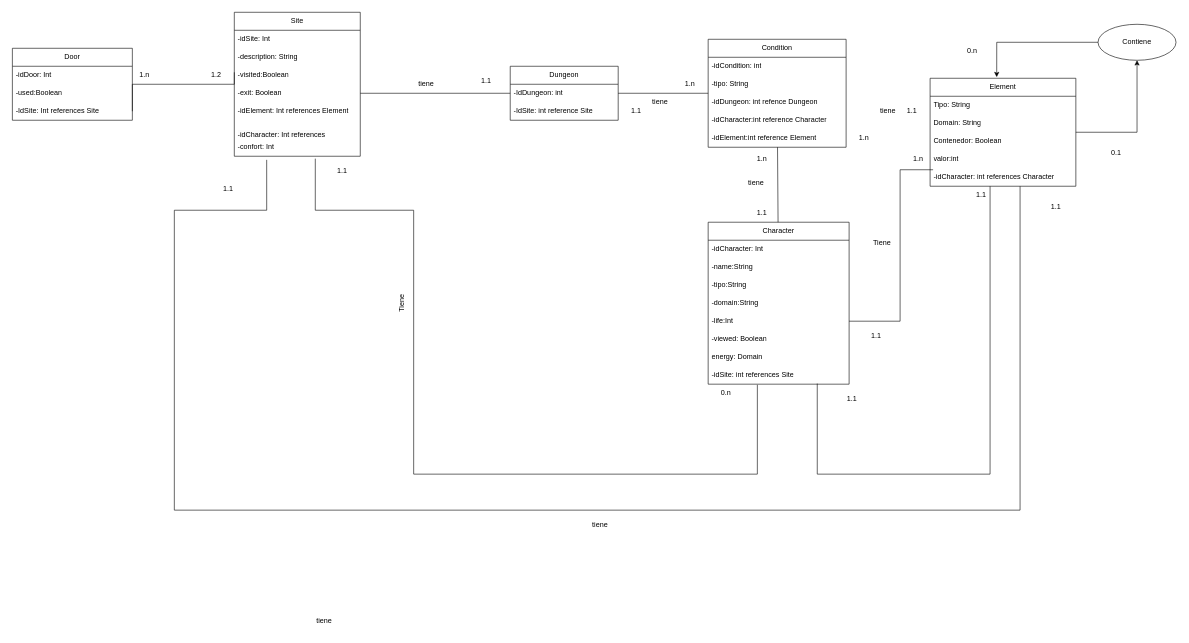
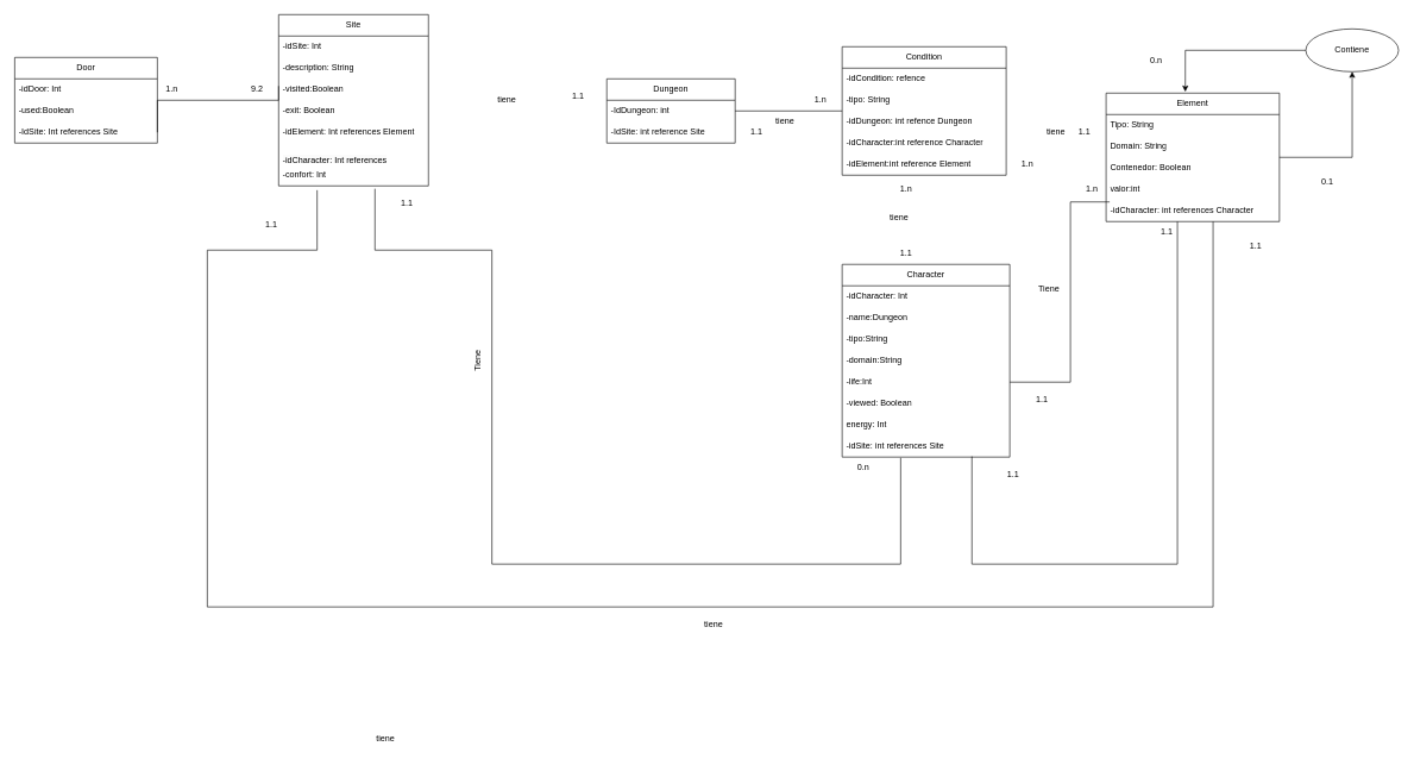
  <mxCell id="0" />
  <mxCell id="1" parent="0" />
  <mxCell id="2" style="edgeStyle=orthogonalEdgeStyle;rounded=0;orthogonalLoop=1;jettySize=auto;html=1;exitX=0;exitY=0.5;exitDx=0;exitDy=0;entryX=0.457;entryY=-0.011;entryDx=0;entryDy=0;entryPerimeter=0;" edge="1" parent="1" source="3" target="43"><mxGeometry relative="1" as="geometry"><mxPoint x="1650" y="70" as="targetPoint" /></mxGeometry></mxCell>
  <mxCell id="3" value="Contiene" style="ellipse;whiteSpace=wrap;html=1;" vertex="1" parent="1"><mxGeometry x="1830" y="40" width="130" height="60" as="geometry" /></mxCell>
  <mxCell id="4" value="" style="endArrow=none;html=1;rounded=0;edgeStyle=orthogonalEdgeStyle;entryX=0.5;entryY=1;entryDx=0;entryDy=0;exitX=0.774;exitY=0.967;exitDx=0;exitDy=0;exitPerimeter=0;" edge="1" parent="1" source="41"><mxGeometry width="50" height="50" relative="1" as="geometry"><mxPoint x="1610" y="765" as="sourcePoint" /><mxPoint x="1650" y="310" as="targetPoint" /><Array as="points"><mxPoint x="1362" y="790" /><mxPoint x="1650" y="790" /></Array></mxGeometry></mxCell>
  <mxCell id="5" value="1.1" style="text;html=1;strokeColor=none;fillColor=none;align=center;verticalAlign=middle;whiteSpace=wrap;rounded=0;" vertex="1" parent="1"><mxGeometry x="1390" y="650" width="60" height="30" as="geometry" /></mxCell>
  <mxCell id="6" value="1.1" style="text;html=1;align=center;verticalAlign=middle;resizable=0;points=[];autosize=1;strokeColor=none;fillColor=none;" vertex="1" parent="1"><mxGeometry x="1615" y="310" width="40" height="30" as="geometry" /></mxCell>
  <mxCell id="7" value="0.1" style="text;html=1;align=center;verticalAlign=middle;resizable=0;points=[];autosize=1;strokeColor=none;fillColor=none;" vertex="1" parent="1"><mxGeometry x="1840" y="240" width="40" height="30" as="geometry" /></mxCell>
  <mxCell id="8" value="0.n" style="text;html=1;align=center;verticalAlign=middle;resizable=0;points=[];autosize=1;strokeColor=none;fillColor=none;" vertex="1" parent="1"><mxGeometry x="1600" y="70" width="40" height="30" as="geometry" /></mxCell>
  <mxCell id="9" value="" style="endArrow=none;html=1;rounded=0;edgeStyle=orthogonalEdgeStyle;entryX=0;entryY=0.75;entryDx=0;entryDy=0;exitX=1;exitY=0.5;exitDx=0;exitDy=0;" edge="1" parent="1" source="38"><mxGeometry width="50" height="50" relative="1" as="geometry"><mxPoint x="1490" y="530" as="sourcePoint" /><mxPoint x="1555" y="282.5" as="targetPoint" /><Array as="points"><mxPoint x="1500" y="535" /><mxPoint x="1500" y="283" /></Array></mxGeometry></mxCell>
  <mxCell id="10" value="1.n" style="text;html=1;align=center;verticalAlign=middle;resizable=0;points=[];autosize=1;strokeColor=none;fillColor=none;" vertex="1" parent="1"><mxGeometry x="1510" y="250" width="40" height="30" as="geometry" /></mxCell>
  <mxCell id="11" value="1.1" style="text;html=1;align=center;verticalAlign=middle;resizable=0;points=[];autosize=1;strokeColor=none;fillColor=none;" vertex="1" parent="1"><mxGeometry x="1440" y="545" width="40" height="30" as="geometry" /></mxCell>
  <mxCell id="12" value="Tiene" style="text;html=1;strokeColor=none;fillColor=none;align=center;verticalAlign=middle;whiteSpace=wrap;rounded=0;" vertex="1" parent="1"><mxGeometry x="1440" y="390" width="60" height="30" as="geometry" /></mxCell>
  <mxCell id="13" value="" style="endArrow=none;html=1;rounded=0;edgeStyle=orthogonalEdgeStyle;entryX=0.643;entryY=1.133;entryDx=0;entryDy=0;entryPerimeter=0;exitX=0.349;exitY=1.033;exitDx=0;exitDy=0;exitPerimeter=0;" edge="1" parent="1" source="41" target="32"><mxGeometry width="50" height="50" relative="1" as="geometry"><mxPoint x="1108.95" y="785.34" as="sourcePoint" /><mxPoint x="689.34" y="419.7" as="targetPoint" /><Array as="points"><mxPoint x="1262" y="790" /><mxPoint x="689" y="790" /><mxPoint x="689" y="350" /><mxPoint x="525" y="350" /></Array></mxGeometry></mxCell>
  <mxCell id="14" value="1.1" style="text;html=1;strokeColor=none;fillColor=none;align=center;verticalAlign=middle;whiteSpace=wrap;rounded=0;" vertex="1" parent="1"><mxGeometry x="540" y="270" width="60" height="30" as="geometry" /></mxCell>
  <mxCell id="15" value="0.n" style="text;html=1;strokeColor=none;fillColor=none;align=center;verticalAlign=middle;whiteSpace=wrap;rounded=0;" vertex="1" parent="1"><mxGeometry x="1180" y="640" width="60" height="30" as="geometry" /></mxCell>
  <mxCell id="16" value="Tiene" style="text;html=1;strokeColor=none;fillColor=none;align=center;verticalAlign=middle;whiteSpace=wrap;rounded=0;rotation=-90;" vertex="1" parent="1"><mxGeometry x="640" y="490" width="60" height="30" as="geometry" /></mxCell>
  <mxCell id="17" value="" style="endArrow=none;html=1;rounded=0;edgeStyle=orthogonalEdgeStyle;exitX=0;exitY=0.335;exitDx=0;exitDy=0;entryX=1;entryY=0.5;entryDx=0;entryDy=0;exitPerimeter=0;" edge="1" parent="1" source="28" target="24"><mxGeometry width="50" height="50" relative="1" as="geometry"><mxPoint x="370" y="160" as="sourcePoint" /><mxPoint x="250" y="150" as="targetPoint" /><Array as="points"><mxPoint x="220" y="140" /></Array></mxGeometry></mxCell>
- <mxCell id="18" value="1.2" style="text;html=1;strokeColor=none;fillColor=none;align=center;verticalAlign=middle;whiteSpace=wrap;rounded=0;" vertex="1" parent="1"><mxGeometry x="330" y="110" width="60" height="30" as="geometry" /></mxCell>
+ <mxCell id="18" value="9.2" style="text;html=1;strokeColor=none;fillColor=none;align=center;verticalAlign=middle;whiteSpace=wrap;rounded=0;" vertex="1" parent="1"><mxGeometry x="330" y="110" width="60" height="30" as="geometry" /></mxCell>
  <mxCell id="19" value="1.n" style="text;html=1;align=center;verticalAlign=middle;resizable=0;points=[];autosize=1;strokeColor=none;fillColor=none;" vertex="1" parent="1"><mxGeometry x="220" y="110" width="40" height="30" as="geometry" /></mxCell>
  <mxCell id="20" value="" style="endArrow=none;html=1;rounded=0;edgeStyle=orthogonalEdgeStyle;exitX=0.75;exitY=1;exitDx=0;exitDy=0;entryX=0.257;entryY=1.2;entryDx=0;entryDy=0;entryPerimeter=0;" edge="1" parent="1" target="32"><mxGeometry width="50" height="50" relative="1" as="geometry"><mxPoint x="1700" y="310" as="sourcePoint" /><mxPoint x="350" y="380" as="targetPoint" /><Array as="points"><mxPoint x="1700" y="850" /><mxPoint x="290" y="850" /><mxPoint x="290" y="350" /><mxPoint x="444" y="350" /></Array></mxGeometry></mxCell>
  <mxCell id="21" value="Door" style="swimlane;fontStyle=0;childLayout=stackLayout;horizontal=1;startSize=30;horizontalStack=0;resizeParent=1;resizeParentMax=0;resizeLast=0;collapsible=1;marginBottom=0;whiteSpace=wrap;html=1;" vertex="1" parent="1"><mxGeometry x="20" y="80" width="200" height="120" as="geometry" /></mxCell>
  <mxCell id="22" value="-idDoor: Int&amp;nbsp;" style="text;strokeColor=none;fillColor=none;align=left;verticalAlign=middle;spacingLeft=4;spacingRight=4;overflow=hidden;points=[[0,0.5],[1,0.5]];portConstraint=eastwest;rotatable=0;whiteSpace=wrap;html=1;" vertex="1" parent="21"><mxGeometry y="30" width="200" height="30" as="geometry" /></mxCell>
  <mxCell id="23" value="-used:Boolean" style="text;strokeColor=none;fillColor=none;align=left;verticalAlign=middle;spacingLeft=4;spacingRight=4;overflow=hidden;points=[[0,0.5],[1,0.5]];portConstraint=eastwest;rotatable=0;whiteSpace=wrap;html=1;" vertex="1" parent="21"><mxGeometry y="60" width="200" height="30" as="geometry" /></mxCell>
  <mxCell id="24" value="-IdSite: Int references Site" style="text;strokeColor=none;fillColor=none;align=left;verticalAlign=middle;spacingLeft=4;spacingRight=4;overflow=hidden;points=[[0,0.5],[1,0.5]];portConstraint=eastwest;rotatable=0;whiteSpace=wrap;html=1;" vertex="1" parent="21"><mxGeometry y="90" width="200" height="30" as="geometry" /></mxCell>
  <mxCell id="25" value="Site" style="swimlane;fontStyle=0;childLayout=stackLayout;horizontal=1;startSize=30;horizontalStack=0;resizeParent=1;resizeParentMax=0;resizeLast=0;collapsible=1;marginBottom=0;whiteSpace=wrap;html=1;" vertex="1" parent="1"><mxGeometry x="390" width="210" height="240" as="geometry" y="20" /></mxCell>
  <mxCell id="26" value="-idSite: Int" style="text;strokeColor=none;fillColor=none;align=left;verticalAlign=middle;spacingLeft=4;spacingRight=4;overflow=hidden;points=[[0,0.5],[1,0.5]];portConstraint=eastwest;rotatable=0;whiteSpace=wrap;html=1;" vertex="1" parent="25"><mxGeometry y="30" width="210" height="30" as="geometry" /></mxCell>
  <mxCell id="27" value="-description: String" style="text;strokeColor=none;fillColor=none;align=left;verticalAlign=middle;spacingLeft=4;spacingRight=4;overflow=hidden;points=[[0,0.5],[1,0.5]];portConstraint=eastwest;rotatable=0;whiteSpace=wrap;html=1;" vertex="1" parent="25"><mxGeometry y="60" width="210" height="30" as="geometry" /></mxCell>
  <mxCell id="28" value="-visited:Boolean" style="text;strokeColor=none;fillColor=none;align=left;verticalAlign=middle;spacingLeft=4;spacingRight=4;overflow=hidden;points=[[0,0.5],[1,0.5]];portConstraint=eastwest;rotatable=0;whiteSpace=wrap;html=1;" vertex="1" parent="25"><mxGeometry y="90" width="210" height="30" as="geometry" /></mxCell>
  <mxCell id="29" value="-exit: Boolean" style="text;strokeColor=none;fillColor=none;align=left;verticalAlign=middle;spacingLeft=4;spacingRight=4;overflow=hidden;points=[[0,0.5],[1,0.5]];portConstraint=eastwest;rotatable=0;whiteSpace=wrap;html=1;" vertex="1" parent="25"><mxGeometry y="120" width="210" height="30" as="geometry" /></mxCell>
  <mxCell id="30" value="-idElement: Int references Element" style="text;strokeColor=none;fillColor=none;align=left;verticalAlign=middle;spacingLeft=4;spacingRight=4;overflow=hidden;points=[[0,0.5],[1,0.5]];portConstraint=eastwest;rotatable=0;whiteSpace=wrap;html=1;" vertex="1" parent="25"><mxGeometry y="150" width="210" height="30" as="geometry" /></mxCell>
  <mxCell id="31" value="&#10;&lt;span style=&quot;color: rgb(0, 0, 0); font-family: Helvetica; font-size: 12px; font-style: normal; font-variant-ligatures: normal; font-variant-caps: normal; font-weight: 400; letter-spacing: normal; orphans: 2; text-align: left; text-indent: 0px; text-transform: none; widows: 2; word-spacing: 0px; -webkit-text-stroke-width: 0px; background-color: rgb(251, 251, 251); text-decoration-thickness: initial; text-decoration-style: initial; text-decoration-color: initial; float: none; display: inline !important;&quot;&gt;-idCharacter: Int references Character&lt;/span&gt;&#10;&#10;" style="text;strokeColor=none;fillColor=none;align=left;verticalAlign=middle;spacingLeft=4;spacingRight=4;overflow=hidden;points=[[0,0.5],[1,0.5]];portConstraint=eastwest;rotatable=0;whiteSpace=wrap;html=1;" vertex="1" parent="25"><mxGeometry y="180" width="210" height="30" as="geometry" /></mxCell>
  <mxCell id="32" value="-confort: Int" style="text;strokeColor=none;fillColor=none;align=left;verticalAlign=middle;spacingLeft=4;spacingRight=4;overflow=hidden;points=[[0,0.5],[1,0.5]];portConstraint=eastwest;rotatable=0;whiteSpace=wrap;html=1;" vertex="1" parent="25"><mxGeometry y="210" width="210" height="30" as="geometry" /></mxCell>
  <mxCell id="33" value="Character" style="swimlane;fontStyle=0;childLayout=stackLayout;horizontal=1;startSize=30;horizontalStack=0;resizeParent=1;resizeParentMax=0;resizeLast=0;collapsible=1;marginBottom=0;whiteSpace=wrap;html=1;" vertex="1" parent="1"><mxGeometry x="1180" y="370" width="235" height="270" as="geometry" /></mxCell>
  <mxCell id="34" value="-idCharacter: Int&amp;nbsp;" style="text;strokeColor=none;fillColor=none;align=left;verticalAlign=middle;spacingLeft=4;spacingRight=4;overflow=hidden;points=[[0,0.5],[1,0.5]];portConstraint=eastwest;rotatable=0;whiteSpace=wrap;html=1;" vertex="1" parent="33"><mxGeometry y="30" width="235" height="30" as="geometry" /></mxCell>
- <mxCell id="35" value="-name:String" style="text;strokeColor=none;fillColor=none;align=left;verticalAlign=middle;spacingLeft=4;spacingRight=4;overflow=hidden;points=[[0,0.5],[1,0.5]];portConstraint=eastwest;rotatable=0;whiteSpace=wrap;html=1;" vertex="1" parent="33"><mxGeometry y="60" width="235" height="30" as="geometry" /></mxCell>
+ <mxCell id="35" value="-name:Dungeon" style="text;strokeColor=none;fillColor=none;align=left;verticalAlign=middle;spacingLeft=4;spacingRight=4;overflow=hidden;points=[[0,0.5],[1,0.5]];portConstraint=eastwest;rotatable=0;whiteSpace=wrap;html=1;" vertex="1" parent="33"><mxGeometry y="60" width="235" height="30" as="geometry" /></mxCell>
  <mxCell id="36" value="-tipo:String" style="text;strokeColor=none;fillColor=none;align=left;verticalAlign=middle;spacingLeft=4;spacingRight=4;overflow=hidden;points=[[0,0.5],[1,0.5]];portConstraint=eastwest;rotatable=0;whiteSpace=wrap;html=1;" vertex="1" parent="33"><mxGeometry y="90" width="235" height="30" as="geometry" /></mxCell>
  <mxCell id="37" value="-domain:String" style="text;strokeColor=none;fillColor=none;align=left;verticalAlign=middle;spacingLeft=4;spacingRight=4;overflow=hidden;points=[[0,0.5],[1,0.5]];portConstraint=eastwest;rotatable=0;whiteSpace=wrap;html=1;" vertex="1" parent="33"><mxGeometry y="120" width="235" height="30" as="geometry" /></mxCell>
  <mxCell id="38" value="-life:Int" style="text;strokeColor=none;fillColor=none;align=left;verticalAlign=middle;spacingLeft=4;spacingRight=4;overflow=hidden;points=[[0,0.5],[1,0.5]];portConstraint=eastwest;rotatable=0;whiteSpace=wrap;html=1;" vertex="1" parent="33"><mxGeometry y="150" width="235" height="30" as="geometry" /></mxCell>
  <mxCell id="39" value="-viewed: Boolean" style="text;strokeColor=none;fillColor=none;align=left;verticalAlign=middle;spacingLeft=4;spacingRight=4;overflow=hidden;points=[[0,0.5],[1,0.5]];portConstraint=eastwest;rotatable=0;whiteSpace=wrap;html=1;" vertex="1" parent="33"><mxGeometry y="180" width="235" height="30" as="geometry" /></mxCell>
- <mxCell id="40" value="energy: Domain" style="text;strokeColor=none;fillColor=none;align=left;verticalAlign=middle;spacingLeft=4;spacingRight=4;overflow=hidden;points=[[0,0.5],[1,0.5]];portConstraint=eastwest;rotatable=0;whiteSpace=wrap;html=1;" vertex="1" parent="33"><mxGeometry y="210" width="235" height="30" as="geometry" /></mxCell>
+ <mxCell id="40" value="energy: Int" style="text;strokeColor=none;fillColor=none;align=left;verticalAlign=middle;spacingLeft=4;spacingRight=4;overflow=hidden;points=[[0,0.5],[1,0.5]];portConstraint=eastwest;rotatable=0;whiteSpace=wrap;html=1;" vertex="1" parent="33"><mxGeometry y="210" width="235" height="30" as="geometry" /></mxCell>
  <mxCell id="41" value="-idSite: int references Site" style="text;strokeColor=none;fillColor=none;align=left;verticalAlign=middle;spacingLeft=4;spacingRight=4;overflow=hidden;points=[[0,0.5],[1,0.5]];portConstraint=eastwest;rotatable=0;whiteSpace=wrap;html=1;" vertex="1" parent="33"><mxGeometry y="240" width="235" height="30" as="geometry" /></mxCell>
  <mxCell id="42" style="edgeStyle=orthogonalEdgeStyle;rounded=0;orthogonalLoop=1;jettySize=auto;html=1;entryX=0.5;entryY=1;entryDx=0;entryDy=0;" edge="1" parent="1" source="43" target="3"><mxGeometry relative="1" as="geometry" /></mxCell>
  <mxCell id="43" value="Element" style="swimlane;fontStyle=0;childLayout=stackLayout;horizontal=1;startSize=30;horizontalStack=0;resizeParent=1;resizeParentMax=0;resizeLast=0;collapsible=1;marginBottom=0;whiteSpace=wrap;html=1;" vertex="1" parent="1"><mxGeometry x="1550" y="130" width="243" height="180" as="geometry" /></mxCell>
  <mxCell id="44" value="Tipo: String" style="text;strokeColor=none;fillColor=none;align=left;verticalAlign=middle;spacingLeft=4;spacingRight=4;overflow=hidden;points=[[0,0.5],[1,0.5]];portConstraint=eastwest;rotatable=0;whiteSpace=wrap;html=1;" vertex="1" parent="43"><mxGeometry y="30" width="243" height="30" as="geometry" /></mxCell>
  <mxCell id="45" value="Domain: String" style="text;strokeColor=none;fillColor=none;align=left;verticalAlign=middle;spacingLeft=4;spacingRight=4;overflow=hidden;points=[[0,0.5],[1,0.5]];portConstraint=eastwest;rotatable=0;whiteSpace=wrap;html=1;" vertex="1" parent="43"><mxGeometry y="60" width="243" height="30" as="geometry" /></mxCell>
  <mxCell id="46" value="Contenedor: Boolean" style="text;strokeColor=none;fillColor=none;align=left;verticalAlign=middle;spacingLeft=4;spacingRight=4;overflow=hidden;points=[[0,0.5],[1,0.5]];portConstraint=eastwest;rotatable=0;whiteSpace=wrap;html=1;" vertex="1" parent="43"><mxGeometry y="90" width="243" height="30" as="geometry" /></mxCell>
  <mxCell id="47" value="valor:int" style="text;strokeColor=none;fillColor=none;align=left;verticalAlign=middle;spacingLeft=4;spacingRight=4;overflow=hidden;points=[[0,0.5],[1,0.5]];portConstraint=eastwest;rotatable=0;whiteSpace=wrap;html=1;" vertex="1" parent="43"><mxGeometry y="120" width="243" height="30" as="geometry" /></mxCell>
  <mxCell id="48" value="-idCharacter: int references Character" style="text;strokeColor=none;fillColor=none;align=left;verticalAlign=middle;spacingLeft=4;spacingRight=4;overflow=hidden;points=[[0,0.5],[1,0.5]];portConstraint=eastwest;rotatable=0;whiteSpace=wrap;html=1;" vertex="1" parent="43"><mxGeometry y="150" width="243" height="30" as="geometry" /></mxCell>
  <mxCell id="49" value="1.1" style="text;html=1;strokeColor=none;fillColor=none;align=center;verticalAlign=middle;whiteSpace=wrap;rounded=0;" vertex="1" parent="1"><mxGeometry x="350" y="300" width="60" height="30" as="geometry" /></mxCell>
  <mxCell id="50" value="Dungeon" style="swimlane;fontStyle=0;childLayout=stackLayout;horizontal=1;startSize=30;horizontalStack=0;resizeParent=1;resizeParentMax=0;resizeLast=0;collapsible=1;marginBottom=0;whiteSpace=wrap;html=1;" vertex="1" parent="1"><mxGeometry x="850" y="110" width="180" height="90" as="geometry" /></mxCell>
  <mxCell id="51" value="-IdDungeon: int" style="text;strokeColor=none;fillColor=none;align=left;verticalAlign=middle;spacingLeft=4;spacingRight=4;overflow=hidden;points=[[0,0.5],[1,0.5]];portConstraint=eastwest;rotatable=0;whiteSpace=wrap;html=1;" vertex="1" parent="50"><mxGeometry y="30" width="180" height="30" as="geometry" /></mxCell>
  <mxCell id="52" value="-IdSite: int reference Site" style="text;strokeColor=none;fillColor=none;align=left;verticalAlign=middle;spacingLeft=4;spacingRight=4;overflow=hidden;points=[[0,0.5],[1,0.5]];portConstraint=eastwest;rotatable=0;whiteSpace=wrap;html=1;" vertex="1" parent="50"><mxGeometry y="60" width="180" height="30" as="geometry" /></mxCell>
- <mxCell id="53" value="" style="endArrow=none;html=1;rounded=0;entryX=0;entryY=0.5;entryDx=0;entryDy=0;exitX=1;exitY=0.5;exitDx=0;exitDy=0;" edge="1" parent="1" source="29" target="51"><mxGeometry width="50" height="50" relative="1" as="geometry"><mxPoint x="660" y="200" as="sourcePoint" /><mxPoint x="710" y="150" as="targetPoint" /></mxGeometry></mxCell>
  <mxCell id="54" value="1.1" style="text;html=1;strokeColor=none;fillColor=none;align=center;verticalAlign=middle;whiteSpace=wrap;rounded=0;" vertex="1" parent="1"><mxGeometry x="780" y="120" width="60" height="30" as="geometry" /></mxCell>
  <mxCell id="55" value="tiene" style="text;html=1;strokeColor=none;fillColor=none;align=center;verticalAlign=middle;whiteSpace=wrap;rounded=0;" vertex="1" parent="1"><mxGeometry x="680" y="125" width="60" height="30" as="geometry" /></mxCell>
  <mxCell id="56" value="tiene" style="text;html=1;strokeColor=none;fillColor=none;align=center;verticalAlign=middle;whiteSpace=wrap;rounded=0;" vertex="1" parent="1"><mxGeometry x="510" y="1020" width="60" height="30" as="geometry" /></mxCell>
  <mxCell id="57" value="1.1" style="text;html=1;strokeColor=none;fillColor=none;align=center;verticalAlign=middle;whiteSpace=wrap;rounded=0;" vertex="1" parent="1"><mxGeometry x="1730" y="330" width="60" height="30" as="geometry" /></mxCell>
  <mxCell id="58" value="Condition" style="swimlane;fontStyle=0;childLayout=stackLayout;horizontal=1;startSize=30;horizontalStack=0;resizeParent=1;resizeParentMax=0;resizeLast=0;collapsible=1;marginBottom=0;whiteSpace=wrap;html=1;" vertex="1" parent="1"><mxGeometry x="1180" y="65" width="230" height="180" as="geometry" /></mxCell>
- <mxCell id="59" value="-idCondition: int" style="text;strokeColor=none;fillColor=none;align=left;verticalAlign=middle;spacingLeft=4;spacingRight=4;overflow=hidden;points=[[0,0.5],[1,0.5]];portConstraint=eastwest;rotatable=0;whiteSpace=wrap;html=1;" vertex="1" parent="58"><mxGeometry y="30" width="230" height="30" as="geometry" /></mxCell>
+ <mxCell id="59" value="-idCondition: refence" style="text;strokeColor=none;fillColor=none;align=left;verticalAlign=middle;spacingLeft=4;spacingRight=4;overflow=hidden;points=[[0,0.5],[1,0.5]];portConstraint=eastwest;rotatable=0;whiteSpace=wrap;html=1;" vertex="1" parent="58"><mxGeometry y="30" width="230" height="30" as="geometry" /></mxCell>
  <mxCell id="60" value="-tipo: String" style="text;strokeColor=none;fillColor=none;align=left;verticalAlign=middle;spacingLeft=4;spacingRight=4;overflow=hidden;points=[[0,0.5],[1,0.5]];portConstraint=eastwest;rotatable=0;whiteSpace=wrap;html=1;" vertex="1" parent="58"><mxGeometry y="60" width="230" height="30" as="geometry" /></mxCell>
  <mxCell id="61" value="-idDungeon: int refence Dungeon" style="text;strokeColor=none;fillColor=none;align=left;verticalAlign=middle;spacingLeft=4;spacingRight=4;overflow=hidden;points=[[0,0.5],[1,0.5]];portConstraint=eastwest;rotatable=0;whiteSpace=wrap;html=1;" vertex="1" parent="58"><mxGeometry y="90" width="230" height="30" as="geometry" /></mxCell>
  <mxCell id="62" value="-idCharacter:int reference Character" style="text;strokeColor=none;fillColor=none;align=left;verticalAlign=middle;spacingLeft=4;spacingRight=4;overflow=hidden;points=[[0,0.5],[1,0.5]];portConstraint=eastwest;rotatable=0;whiteSpace=wrap;html=1;" vertex="1" parent="58"><mxGeometry y="120" width="230" height="30" as="geometry" /></mxCell>
  <mxCell id="63" value="-idElement:int reference Element" style="text;strokeColor=none;fillColor=none;align=left;verticalAlign=middle;spacingLeft=4;spacingRight=4;overflow=hidden;points=[[0,0.5],[1,0.5]];portConstraint=eastwest;rotatable=0;whiteSpace=wrap;html=1;" vertex="1" parent="58"><mxGeometry y="150" width="230" height="30" as="geometry" /></mxCell>
  <mxCell id="64" value="" style="endArrow=none;html=1;rounded=0;" edge="1" parent="1" source="50" target="58"><mxGeometry width="50" height="50" relative="1" as="geometry"><mxPoint x="970" y="310" as="sourcePoint" /><mxPoint x="1020" y="260" as="targetPoint" /></mxGeometry></mxCell>
- <mxCell id="65" value="" style="endArrow=none;html=1;rounded=0;" edge="1" parent="1" source="33" target="58"><mxGeometry width="50" height="50" relative="1" as="geometry"><mxPoint x="1170" y="330" as="sourcePoint" /><mxPoint x="1220" y="280" as="targetPoint" /></mxGeometry></mxCell>
  <mxCell id="66" value="1.1" style="text;html=1;strokeColor=none;fillColor=none;align=center;verticalAlign=middle;whiteSpace=wrap;rounded=0;" vertex="1" parent="1"><mxGeometry x="1030" y="170" width="60" height="30" as="geometry" /></mxCell>
  <mxCell id="67" value="1.n" style="text;html=1;strokeColor=none;fillColor=none;align=center;verticalAlign=middle;whiteSpace=wrap;rounded=0;" vertex="1" parent="1"><mxGeometry x="1120" y="125" width="60" height="30" as="geometry" /></mxCell>
  <mxCell id="68" value="tiene" style="text;html=1;strokeColor=none;fillColor=none;align=center;verticalAlign=middle;whiteSpace=wrap;rounded=0;" vertex="1" parent="1"><mxGeometry x="1070" y="155" width="60" height="30" as="geometry" /></mxCell>
  <mxCell id="69" value="1.n" style="text;html=1;strokeColor=none;fillColor=none;align=center;verticalAlign=middle;whiteSpace=wrap;rounded=0;" vertex="1" parent="1"><mxGeometry x="1410" y="215" width="60" height="30" as="geometry" /></mxCell>
  <mxCell id="70" value="1.1" style="text;html=1;strokeColor=none;fillColor=none;align=center;verticalAlign=middle;whiteSpace=wrap;rounded=0;" vertex="1" parent="1"><mxGeometry x="1490" y="170" width="60" height="30" as="geometry" /></mxCell>
  <mxCell id="71" value="1.n" style="text;html=1;strokeColor=none;fillColor=none;align=center;verticalAlign=middle;whiteSpace=wrap;rounded=0;" vertex="1" parent="1"><mxGeometry x="1240" y="250" width="60" height="30" as="geometry" /></mxCell>
  <mxCell id="72" value="1.1" style="text;html=1;strokeColor=none;fillColor=none;align=center;verticalAlign=middle;whiteSpace=wrap;rounded=0;" vertex="1" parent="1"><mxGeometry x="1240" y="340" width="60" height="30" as="geometry" /></mxCell>
  <mxCell id="73" value="tiene" style="text;html=1;strokeColor=none;fillColor=none;align=center;verticalAlign=middle;whiteSpace=wrap;rounded=0;" vertex="1" parent="1"><mxGeometry x="1230" y="290" width="60" height="30" as="geometry" /></mxCell>
  <mxCell id="74" value="tiene" style="text;html=1;strokeColor=none;fillColor=none;align=center;verticalAlign=middle;whiteSpace=wrap;rounded=0;" vertex="1" parent="1"><mxGeometry x="1450" y="170" width="60" height="30" as="geometry" /></mxCell>
  <mxCell id="75" value="tiene" style="text;html=1;strokeColor=none;fillColor=none;align=center;verticalAlign=middle;whiteSpace=wrap;rounded=0;" vertex="1" parent="1"><mxGeometry x="970" y="860" width="60" height="30" as="geometry" /></mxCell>
